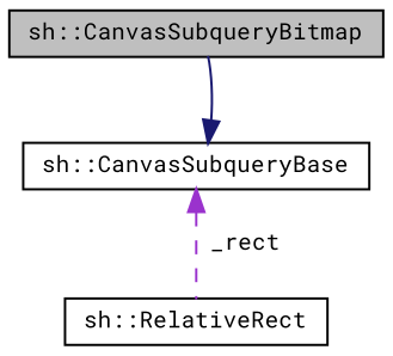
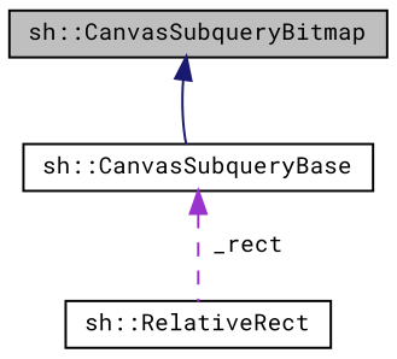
  digraph {
    fontname="Roboto Mono"
    node [color=black fillcolor=white fontname="Roboto Mono" fontsize=10 shape=record style=filled]
    edge [dir=back fontname="Roboto Mono" fontsize=10 labelfontname=Helvetica labelfontsize=10]
    n1 [fillcolor=grey75 fontcolor=black height=0.2 label="sh::CanvasSubqueryBitmap" width=0.4]
    n2 [height=0.2 label="sh::CanvasSubqueryBase" width=0.4]
    n3 [height=0.2 label="sh::RelativeRect" width=0.4]
-   n2 -> n1 [color=midnightblue style=solid]
+   n1 -> n2 [color=midnightblue style=solid]
    n2 -> n3 [color=darkorchid3 label=" _rect" style=dashed]
  }
